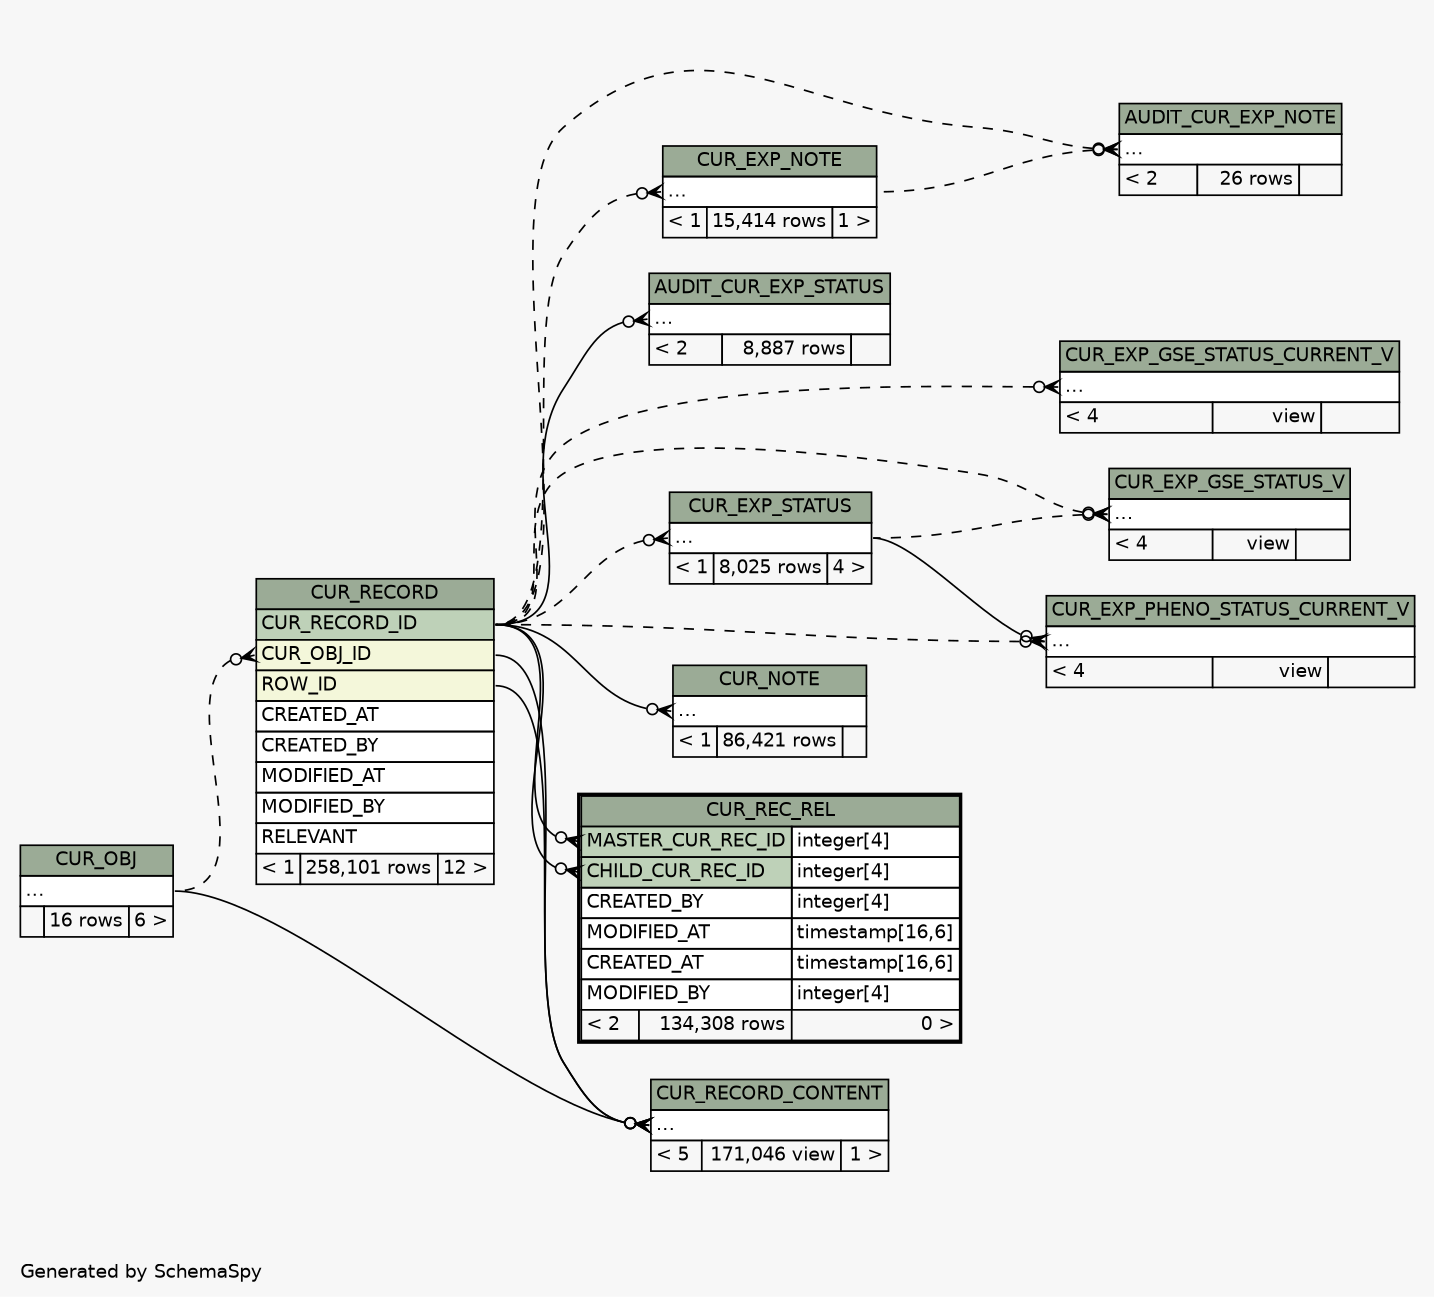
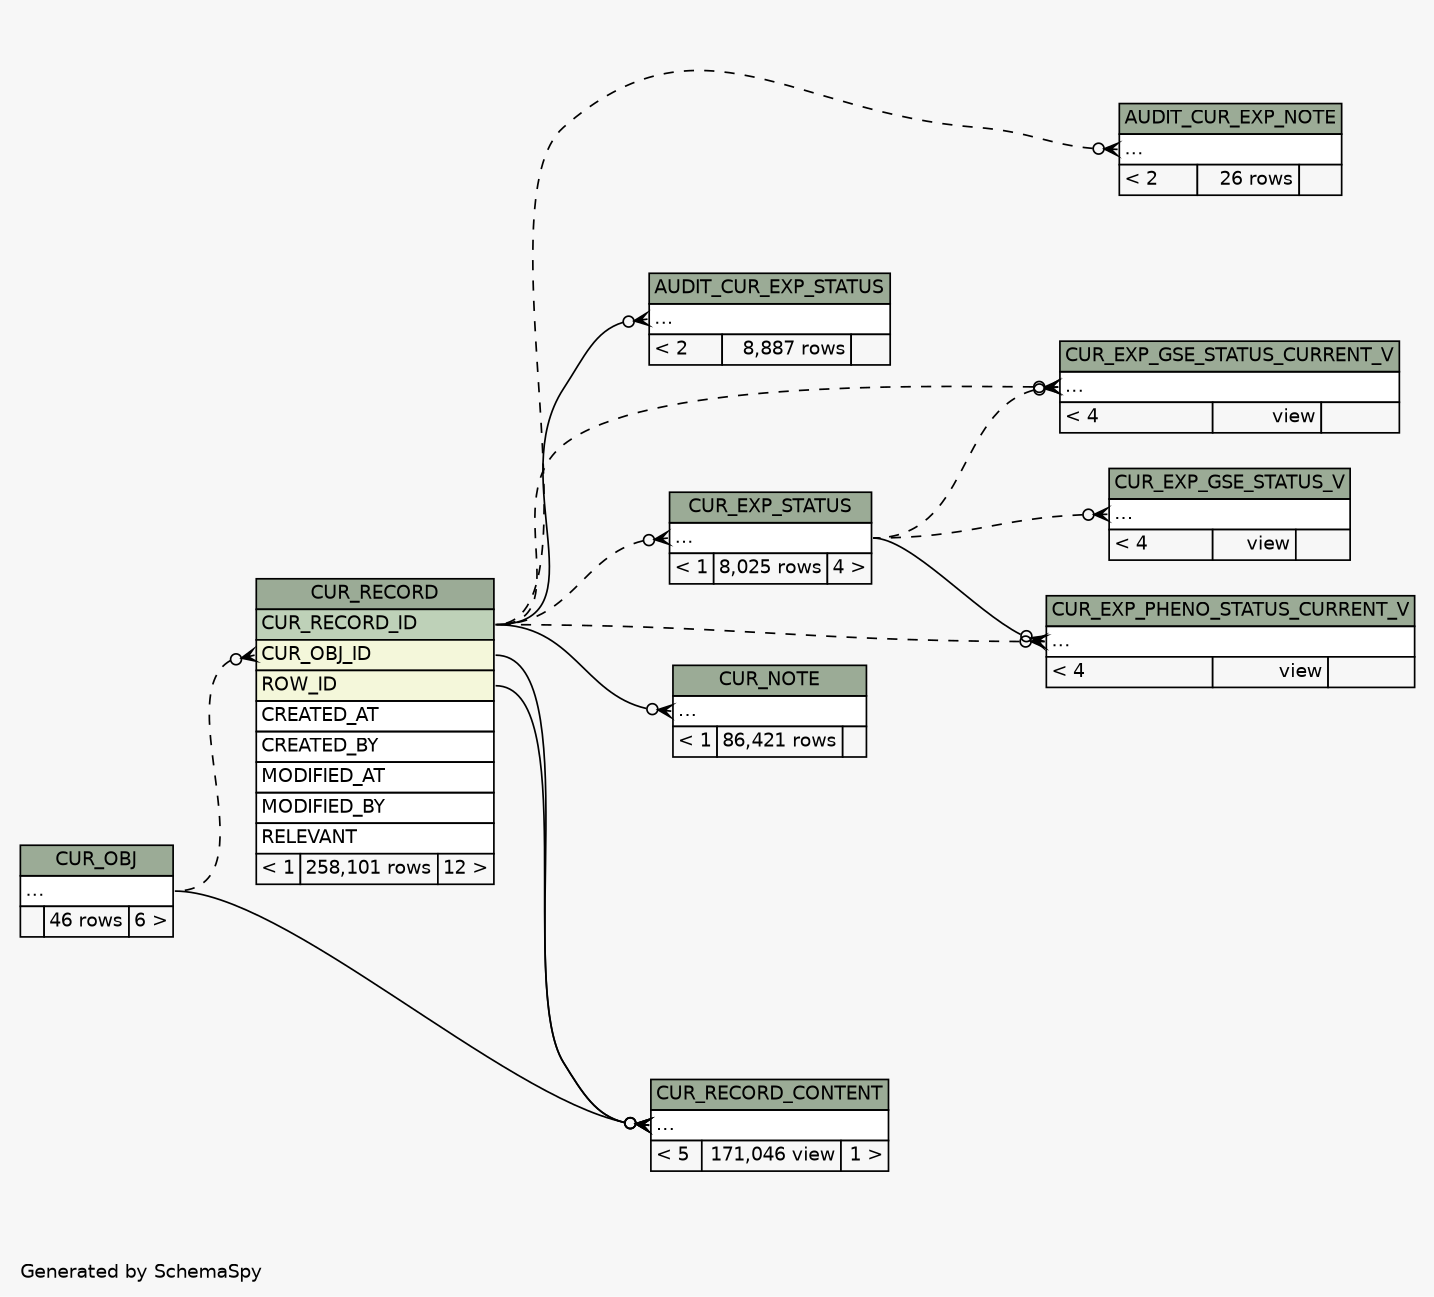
  digraph {
    bgcolor="#f7f7f7"
    fontname=Helvetica
    fontsize=11
    label="\nGenerated by SchemaSpy"
    labeljust=l
    nodesep=0.18
    rankdir=RL
    ranksep=0.46
    node [fontname=Helvetica fontsize=11 shape=plaintext]
    edge [arrowhead=none arrowsize=0.8 arrowtail=crowodot dir=back headport="CUR_RECORD_ID:e" style=dashed tailport="elipses:w"]
    n1 [label=<     <TABLE BORDER="0" CELLBORDER="1" CELLSPACING="0" BGCOLOR="#ffffff">       <TR><TD COLSPAN="3" BGCOLOR="#9bab96" ALIGN="CENTER">AUDIT_CUR_EXP_NOTE</TD></TR>       <TR><TD PORT="elipses" COLSPAN="3" ALIGN="LEFT">...</TD></TR>       <TR><TD ALIGN="LEFT" BGCOLOR="#f7f7f7">&lt; 2</TD><TD ALIGN="RIGHT" BGCOLOR="#f7f7f7">26 rows</TD><TD ALIGN="RIGHT" BGCOLOR="#f7f7f7">  </TD></TR>     </TABLE>>]
    n2 [label=<     <TABLE BORDER="0" CELLBORDER="1" CELLSPACING="0" BGCOLOR="#ffffff">       <TR><TD COLSPAN="3" BGCOLOR="#9bab96" ALIGN="CENTER">CUR_RECORD</TD></TR>       <TR><TD PORT="CUR_RECORD_ID" COLSPAN="3" BGCOLOR="#bed1b8" ALIGN="LEFT">CUR_RECORD_ID</TD></TR>       <TR><TD PORT="CUR_OBJ_ID" COLSPAN="3" BGCOLOR="#f4f7da" ALIGN="LEFT">CUR_OBJ_ID</TD></TR>       <TR><TD PORT="ROW_ID" COLSPAN="3" BGCOLOR="#f4f7da" ALIGN="LEFT">ROW_ID</TD></TR>       <TR><TD PORT="CREATED_AT" COLSPAN="3" ALIGN="LEFT">CREATED_AT</TD></TR>       <TR><TD PORT="CREATED_BY" COLSPAN="3" ALIGN="LEFT">CREATED_BY</TD></TR>       <TR><TD PORT="MODIFIED_AT" COLSPAN="3" ALIGN="LEFT">MODIFIED_AT</TD></TR>       <TR><TD PORT="MODIFIED_BY" COLSPAN="3" ALIGN="LEFT">MODIFIED_BY</TD></TR>       <TR><TD PORT="RELEVANT" COLSPAN="3" ALIGN="LEFT">RELEVANT</TD></TR>       <TR><TD ALIGN="LEFT" BGCOLOR="#f7f7f7">&lt; 1</TD><TD ALIGN="RIGHT" BGCOLOR="#f7f7f7">258,101 rows</TD><TD ALIGN="RIGHT" BGCOLOR="#f7f7f7">12 &gt;</TD></TR>     </TABLE>>]
-   n3 [label=<     <TABLE BORDER="0" CELLBORDER="1" CELLSPACING="0" BGCOLOR="#ffffff">       <TR><TD COLSPAN="3" BGCOLOR="#9bab96" ALIGN="CENTER">CUR_EXP_NOTE</TD></TR>       <TR><TD PORT="elipses" COLSPAN="3" ALIGN="LEFT">...</TD></TR>       <TR><TD ALIGN="LEFT" BGCOLOR="#f7f7f7">&lt; 1</TD><TD ALIGN="RIGHT" BGCOLOR="#f7f7f7">15,414 rows</TD><TD ALIGN="RIGHT" BGCOLOR="#f7f7f7">1 &gt;</TD></TR>     </TABLE>>]
-   n4 [label=<     <TABLE BORDER="0" CELLBORDER="1" CELLSPACING="0" BGCOLOR="#ffffff">       <TR><TD COLSPAN="3" BGCOLOR="#9bab96" ALIGN="CENTER">CUR_OBJ</TD></TR>       <TR><TD PORT="elipses" COLSPAN="3" ALIGN="LEFT">...</TD></TR>       <TR><TD ALIGN="LEFT" BGCOLOR="#f7f7f7">  </TD><TD ALIGN="RIGHT" BGCOLOR="#f7f7f7">16 rows</TD><TD ALIGN="RIGHT" BGCOLOR="#f7f7f7">6 &gt;</TD></TR>     </TABLE>>]
+   n4 [label=<     <TABLE BORDER="0" CELLBORDER="1" CELLSPACING="0" BGCOLOR="#ffffff">       <TR><TD COLSPAN="3" BGCOLOR="#9bab96" ALIGN="CENTER">CUR_OBJ</TD></TR>       <TR><TD PORT="elipses" COLSPAN="3" ALIGN="LEFT">...</TD></TR>       <TR><TD ALIGN="LEFT" BGCOLOR="#f7f7f7">  </TD><TD ALIGN="RIGHT" BGCOLOR="#f7f7f7">46 rows</TD><TD ALIGN="RIGHT" BGCOLOR="#f7f7f7">6 &gt;</TD></TR>     </TABLE>>]
    n5 [label=<     <TABLE BORDER="0" CELLBORDER="1" CELLSPACING="0" BGCOLOR="#ffffff">       <TR><TD COLSPAN="3" BGCOLOR="#9bab96" ALIGN="CENTER">AUDIT_CUR_EXP_STATUS</TD></TR>       <TR><TD PORT="elipses" COLSPAN="3" ALIGN="LEFT">...</TD></TR>       <TR><TD ALIGN="LEFT" BGCOLOR="#f7f7f7">&lt; 2</TD><TD ALIGN="RIGHT" BGCOLOR="#f7f7f7">8,887 rows</TD><TD ALIGN="RIGHT" BGCOLOR="#f7f7f7">  </TD></TR>     </TABLE>>]
    n6 [label=<     <TABLE BORDER="0" CELLBORDER="1" CELLSPACING="0" BGCOLOR="#ffffff">       <TR><TD COLSPAN="3" BGCOLOR="#9bab96" ALIGN="CENTER">CUR_EXP_STATUS</TD></TR>       <TR><TD PORT="elipses" COLSPAN="3" ALIGN="LEFT">...</TD></TR>       <TR><TD ALIGN="LEFT" BGCOLOR="#f7f7f7">&lt; 1</TD><TD ALIGN="RIGHT" BGCOLOR="#f7f7f7">8,025 rows</TD><TD ALIGN="RIGHT" BGCOLOR="#f7f7f7">4 &gt;</TD></TR>     </TABLE>>]
    n7 [label=<     <TABLE BORDER="0" CELLBORDER="1" CELLSPACING="0" BGCOLOR="#ffffff">       <TR><TD COLSPAN="3" BGCOLOR="#9bab96" ALIGN="CENTER">CUR_EXP_GSE_STATUS_CURRENT_V</TD></TR>       <TR><TD PORT="elipses" COLSPAN="3" ALIGN="LEFT">...</TD></TR>       <TR><TD ALIGN="LEFT" BGCOLOR="#f7f7f7">&lt; 4</TD><TD ALIGN="RIGHT" BGCOLOR="#f7f7f7">view</TD><TD ALIGN="RIGHT" BGCOLOR="#f7f7f7">  </TD></TR>     </TABLE>>]
    n8 [label=<     <TABLE BORDER="0" CELLBORDER="1" CELLSPACING="0" BGCOLOR="#ffffff">       <TR><TD COLSPAN="3" BGCOLOR="#9bab96" ALIGN="CENTER">CUR_EXP_GSE_STATUS_V</TD></TR>       <TR><TD PORT="elipses" COLSPAN="3" ALIGN="LEFT">...</TD></TR>       <TR><TD ALIGN="LEFT" BGCOLOR="#f7f7f7">&lt; 4</TD><TD ALIGN="RIGHT" BGCOLOR="#f7f7f7">view</TD><TD ALIGN="RIGHT" BGCOLOR="#f7f7f7">  </TD></TR>     </TABLE>>]
    n9 [label=<     <TABLE BORDER="0" CELLBORDER="1" CELLSPACING="0" BGCOLOR="#ffffff">       <TR><TD COLSPAN="3" BGCOLOR="#9bab96" ALIGN="CENTER">CUR_EXP_PHENO_STATUS_CURRENT_V</TD></TR>       <TR><TD PORT="elipses" COLSPAN="3" ALIGN="LEFT">...</TD></TR>       <TR><TD ALIGN="LEFT" BGCOLOR="#f7f7f7">&lt; 4</TD><TD ALIGN="RIGHT" BGCOLOR="#f7f7f7">view</TD><TD ALIGN="RIGHT" BGCOLOR="#f7f7f7">  </TD></TR>     </TABLE>>]
    n10 [label=<     <TABLE BORDER="0" CELLBORDER="1" CELLSPACING="0" BGCOLOR="#ffffff">       <TR><TD COLSPAN="3" BGCOLOR="#9bab96" ALIGN="CENTER">CUR_NOTE</TD></TR>       <TR><TD PORT="elipses" COLSPAN="3" ALIGN="LEFT">...</TD></TR>       <TR><TD ALIGN="LEFT" BGCOLOR="#f7f7f7">&lt; 1</TD><TD ALIGN="RIGHT" BGCOLOR="#f7f7f7">86,421 rows</TD><TD ALIGN="RIGHT" BGCOLOR="#f7f7f7">  </TD></TR>     </TABLE>>]
-   n11 [label=<     <TABLE BORDER="2" CELLBORDER="1" CELLSPACING="0" BGCOLOR="#ffffff">       <TR><TD COLSPAN="3" BGCOLOR="#9bab96" ALIGN="CENTER">CUR_REC_REL</TD></TR>       <TR><TD PORT="MASTER_CUR_REC_ID" COLSPAN="2" BGCOLOR="#bed1b8" ALIGN="LEFT">MASTER_CUR_REC_ID</TD><TD PORT="MASTER_CUR_REC_ID.type" ALIGN="LEFT">integer[4]</TD></TR>       <TR><TD PORT="CHILD_CUR_REC_ID" COLSPAN="2" BGCOLOR="#bed1b8" ALIGN="LEFT">CHILD_CUR_REC_ID</TD><TD PORT="CHILD_CUR_REC_ID.type" ALIGN="LEFT">integer[4]</TD></TR>       <TR><TD PORT="CREATED_BY" COLSPAN="2" ALIGN="LEFT">CREATED_BY</TD><TD PORT="CREATED_BY.type" ALIGN="LEFT">integer[4]</TD></TR>       <TR><TD PORT="MODIFIED_AT" COLSPAN="2" ALIGN="LEFT">MODIFIED_AT</TD><TD PORT="MODIFIED_AT.type" ALIGN="LEFT">timestamp[16,6]</TD></TR>       <TR><TD PORT="CREATED_AT" COLSPAN="2" ALIGN="LEFT">CREATED_AT</TD><TD PORT="CREATED_AT.type" ALIGN="LEFT">timestamp[16,6]</TD></TR>       <TR><TD PORT="MODIFIED_BY" COLSPAN="2" ALIGN="LEFT">MODIFIED_BY</TD><TD PORT="MODIFIED_BY.type" ALIGN="LEFT">integer[4]</TD></TR>       <TR><TD ALIGN="LEFT" BGCOLOR="#f7f7f7">&lt; 2</TD><TD ALIGN="RIGHT" BGCOLOR="#f7f7f7">134,308 rows</TD><TD ALIGN="RIGHT" BGCOLOR="#f7f7f7">0 &gt;</TD></TR>     </TABLE>>]
    n12 [label=<     <TABLE BORDER="0" CELLBORDER="1" CELLSPACING="0" BGCOLOR="#ffffff">       <TR><TD COLSPAN="3" BGCOLOR="#9bab96" ALIGN="CENTER">CUR_RECORD_CONTENT</TD></TR>       <TR><TD PORT="elipses" COLSPAN="3" ALIGN="LEFT">...</TD></TR>       <TR><TD ALIGN="LEFT" BGCOLOR="#f7f7f7">&lt; 5</TD><TD ALIGN="RIGHT" BGCOLOR="#f7f7f7">171,046 view</TD><TD ALIGN="RIGHT" BGCOLOR="#f7f7f7">1 &gt;</TD></TR>     </TABLE>>]
    n1 -> n2
-   n1 -> n3 [headport="elipses:e"]
    n2 -> n4 [headport="elipses:e" tailport="CUR_OBJ_ID:w"]
-   n3 -> n2
    n5 -> n2 [style=solid]
    n6 -> n2
    n7 -> n2
-   n8 -> n2
+   n7 -> n6 [headport="elipses:e"]
    n8 -> n6 [headport="elipses:e"]
    n9 -> n2
    n9 -> n6 [headport="elipses:e" style=solid]
    n10 -> n2 [style=""]
-   n11 -> n2 [tailport="CHILD_CUR_REC_ID:w" style=""]
-   n11 -> n2 [tailport="MASTER_CUR_REC_ID:w" style=""]
    n12 -> n2 [headport="CUR_OBJ_ID:e" style=""]
    n12 -> n2 [headport="ROW_ID:e" style=""]
    n12 -> n4 [headport="elipses:e" style=""]
  }
